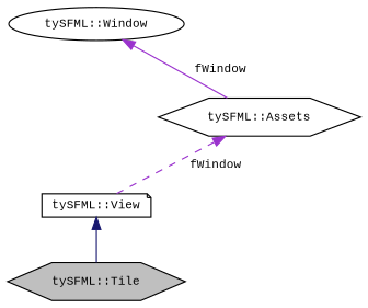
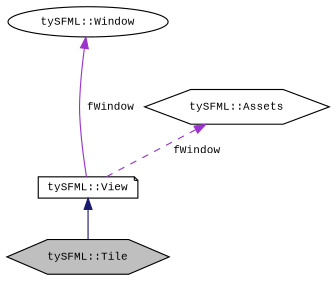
  digraph {
    fontname="Liberation Mono"
    node [color=black fillcolor=white fontname="Liberation Mono" fontsize=10 shape=hexagon style=filled]
    edge [color=darkorchid3 dir=back fontname="Liberation Mono" fontsize=10 labelfontname=Helvetica labelfontsize=10 style=solid]
    n1 [fillcolor=grey75 fontcolor=black height=0.2 label="tySFML::Tile" width=0.4]
    n2 [height=0.2 label="tySFML::View" shape=note width=0.4]
    n3 [height=0.2 label="tySFML::Window" shape=ellipse width=0.4]
    n4 [height=0.2 label="tySFML::Assets" width=0.4]
    n2 -> n1 [color=midnightblue]
-   n3 -> n4 [label=" fWindow"]
+   n3 -> n2 [label=" fWindow"]
    n4 -> n2 [label=" fWindow" style=dashed]
  }
